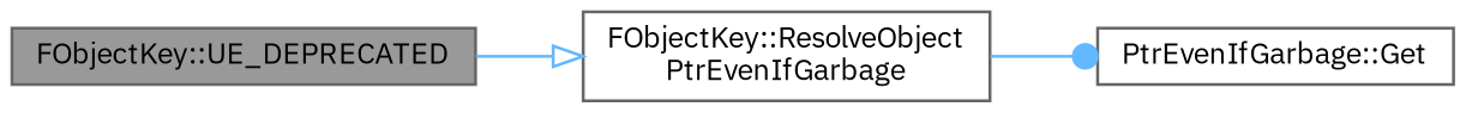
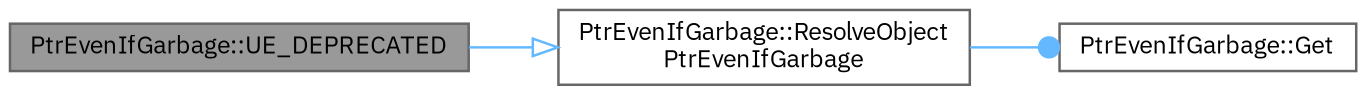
  digraph {
    fontname="IBM Plex Sans"
    rankdir=LR
    node [color=grey40 fillcolor=white fontname="IBM Plex Sans" fontsize=10 shape=box style=filled]
    edge [color=steelblue1 fontname="IBM Plex Sans" fontsize=10 labelfontname=Helvetica labelfontsize=10 style=solid]
-   n1 [color=gray40 fillcolor=grey60 fontcolor=black height=0.2 label="FObjectKey::UE_DEPRECATED" width=0.4]
-   n2 [height=0.2 label="FObjectKey::ResolveObject\lPtrEvenIfGarbage" width=0.4]
+   n1 [color=gray40 fillcolor=grey60 fontcolor=black height=0.2 label="PtrEvenIfGarbage::UE_DEPRECATED" width=0.4]
+   n2 [height=0.2 label="PtrEvenIfGarbage::ResolveObject\lPtrEvenIfGarbage" width=0.4]
    n3 [height=0.2 label="PtrEvenIfGarbage::Get" width=0.4]
    n1 -> n2 [arrowhead=onormal]
    n2 -> n3 [arrowhead=dot]
  }
